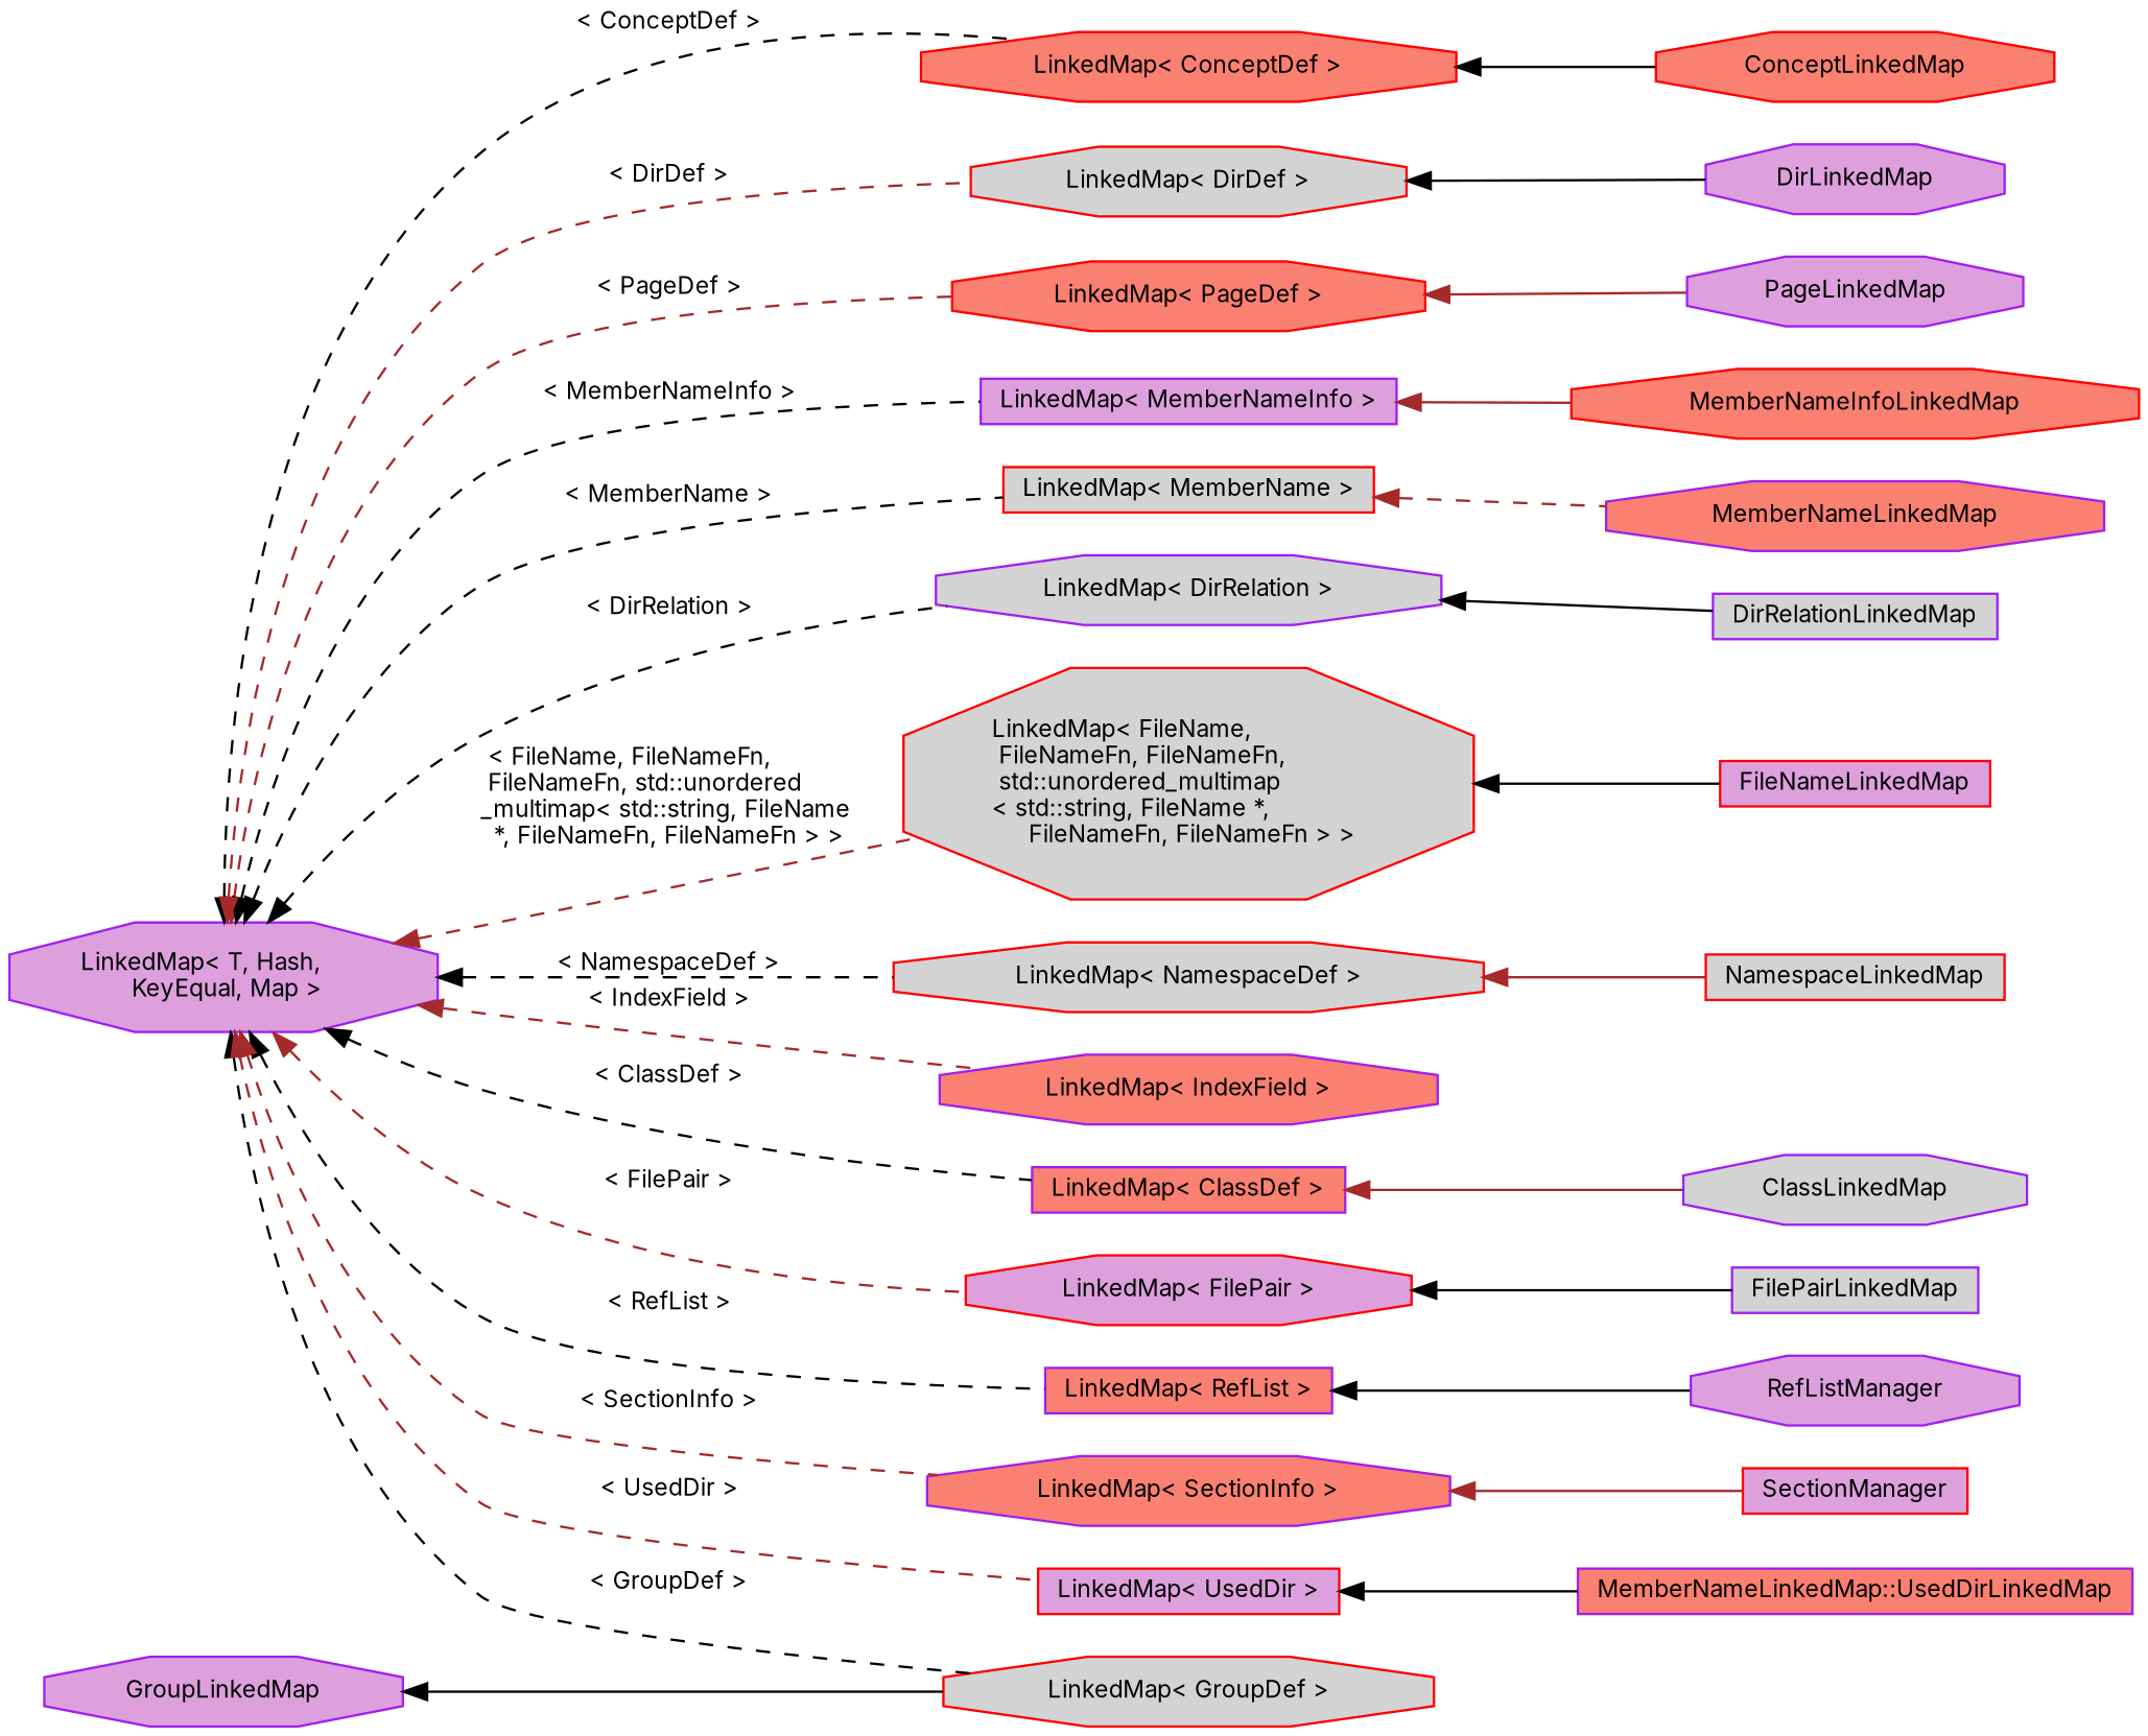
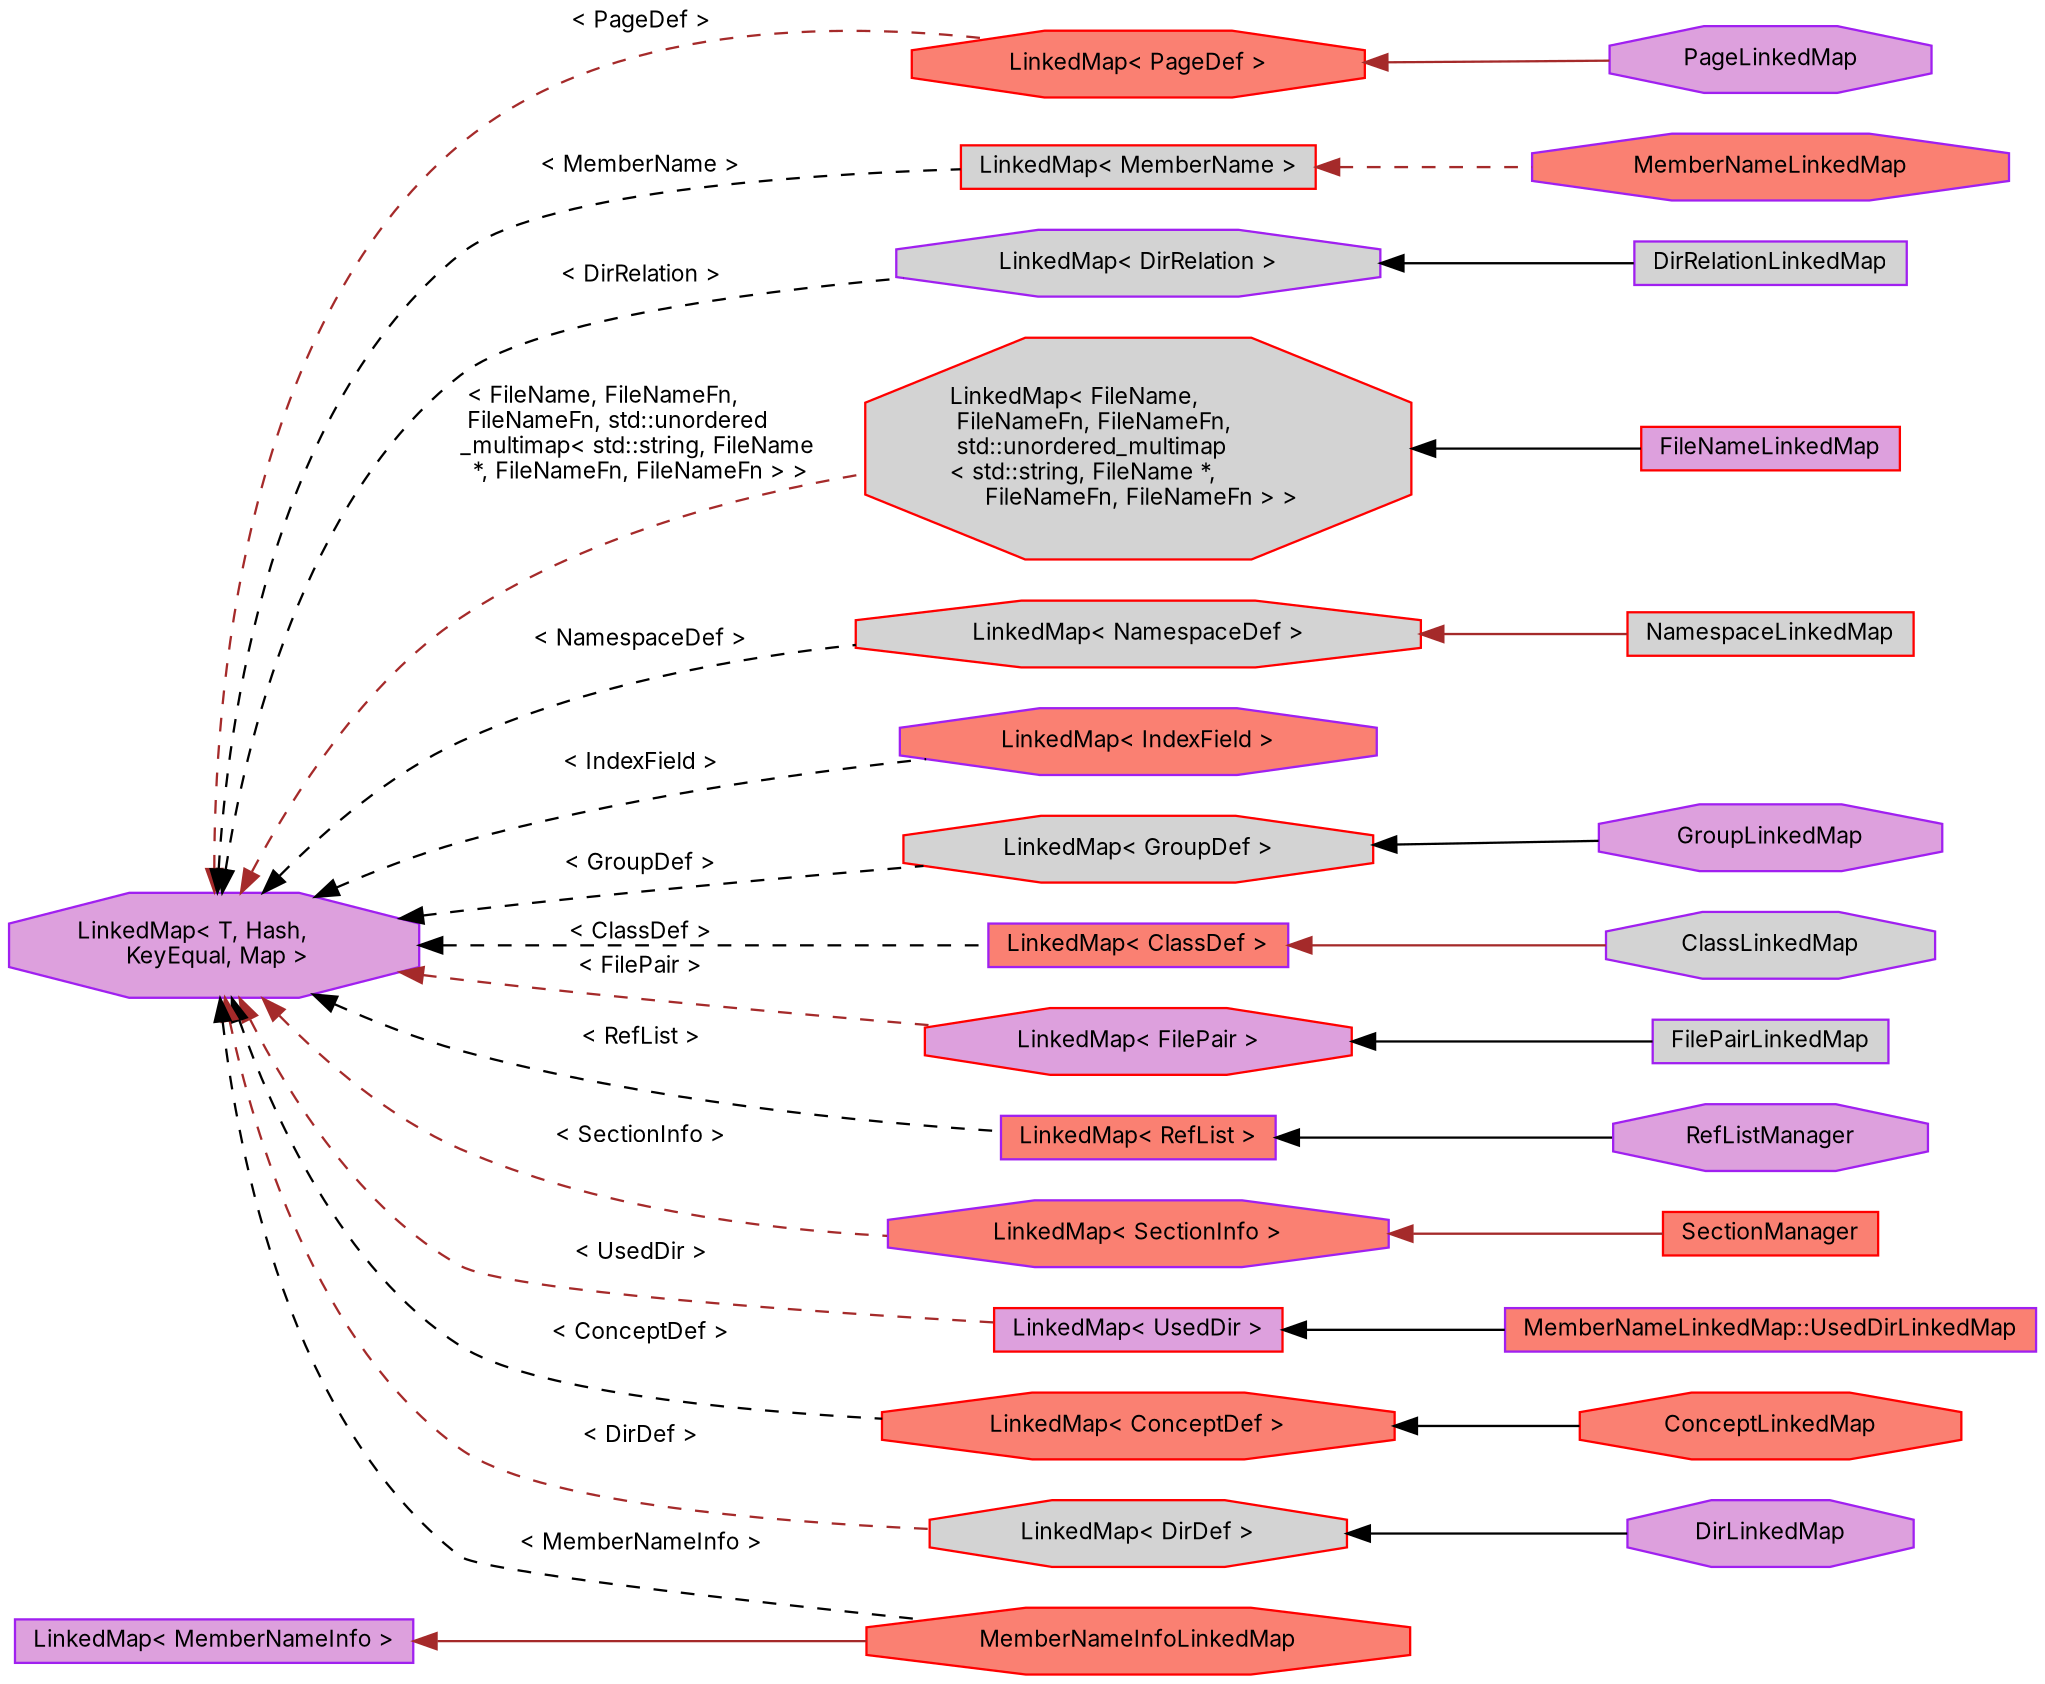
  digraph {
    fontname=Inter
    rankdir=LR
    node [color=purple fillcolor=plum fontname=Inter fontsize=10 shape=octagon style=filled]
    edge [color=black dir=back fontname=Inter fontsize=10 labelfontname=Helvetica labelfontsize=10 style=dashed]
    n1 [fontcolor=black height=0.2 label="LinkedMap\< T, Hash,\l KeyEqual, Map \>" width=0.4]
    n2 [color=red fillcolor=salmon height=0.2 label="LinkedMap\< PageDef \>" width=0.4]
    n3 [height=0.2 label="LinkedMap\< MemberNameInfo \>" shape=box width=0.4]
    n4 [color=red fillcolor=lightgrey height=0.2 label="LinkedMap\< MemberName \>" shape=box width=0.4]
    n5 [fillcolor=lightgrey height=0.2 label="LinkedMap\< DirRelation \>" width=0.4]
    n6 [color=red fillcolor=lightgrey height=0.2 label="LinkedMap\< FileName,\l FileNameFn, FileNameFn,\l std::unordered_multimap\l\< std::string, FileName *,\l FileNameFn, FileNameFn \> \>" width=0.4]
    n7 [color=red fillcolor=lightgrey height=0.2 label="LinkedMap\< NamespaceDef \>" width=0.4]
    n8 [fillcolor=salmon height=0.2 label="LinkedMap\< IndexField \>" width=0.4]
    n9 [color=red fillcolor=lightgrey height=0.2 label="LinkedMap\< GroupDef \>" width=0.4]
    n10 [fillcolor=salmon height=0.2 label="LinkedMap\< ClassDef \>" shape=box width=0.4]
    n11 [color=red height=0.2 label="LinkedMap\< FilePair \>" width=0.4]
    n12 [fillcolor=salmon height=0.2 label="LinkedMap\< RefList \>" shape=box width=0.4]
    n13 [fillcolor=salmon height=0.2 label="LinkedMap\< SectionInfo \>" width=0.4]
    n14 [color=red height=0.2 label="LinkedMap\< UsedDir \>" shape=box width=0.4]
    n15 [color=red fillcolor=salmon height=0.2 label="LinkedMap\< ConceptDef \>" width=0.4]
    n16 [color=red fillcolor=lightgrey height=0.2 label="LinkedMap\< DirDef \>" width=0.4]
    n17 [height=0.2 label=PageLinkedMap width=0.4]
    n18 [color=red fillcolor=salmon height=0.2 label=MemberNameInfoLinkedMap width=0.4]
    n19 [fillcolor=salmon height=0.2 label=MemberNameLinkedMap width=0.4]
    n20 [fillcolor=lightgrey height=0.2 label=DirRelationLinkedMap shape=box width=0.4]
    n21 [color=red height=0.2 label=FileNameLinkedMap shape=box width=0.4]
    n22 [color=red fillcolor=lightgrey height=0.2 label=NamespaceLinkedMap shape=box width=0.4]
    n23 [height=0.2 label=GroupLinkedMap width=0.4]
    n24 [fillcolor=lightgrey height=0.2 label=ClassLinkedMap width=0.4]
    n25 [fillcolor=lightgrey height=0.2 label=FilePairLinkedMap shape=box width=0.4]
    n26 [height=0.2 label=RefListManager width=0.4]
-   n27 [color=red height=0.2 label=SectionManager shape=box width=0.4]
+   n27 [color=red fillcolor=salmon height=0.2 label=SectionManager shape=box width=0.4]
    n28 [fillcolor=salmon height=0.2 label="MemberNameLinkedMap::UsedDirLinkedMap" shape=box width=0.4]
    n29 [color=red fillcolor=salmon height=0.2 label=ConceptLinkedMap width=0.4]
    n30 [height=0.2 label=DirLinkedMap width=0.4]
    n1 -> n2 [color=brown label=" \< PageDef \>"]
-   n1 -> n3 [label=" \< MemberNameInfo \>"]
+   n1 -> n18 [label=" \< MemberNameInfo \>"]
    n1 -> n4 [label=" \< MemberName \>"]
    n1 -> n5 [label=" \< DirRelation \>"]
    n1 -> n6 [color=brown label=" \< FileName, FileNameFn,\l FileNameFn, std::unordered\l_multimap\< std::string, FileName\l *, FileNameFn, FileNameFn \> \>"]
    n1 -> n7 [label=" \< NamespaceDef \>"]
-   n1 -> n8 [color=brown label=" \< IndexField \>"]
+   n1 -> n8 [label=" \< IndexField \>"]
    n1 -> n9 [label=" \< GroupDef \>"]
    n1 -> n10 [label=" \< ClassDef \>"]
    n1 -> n11 [color=brown label=" \< FilePair \>"]
    n1 -> n12 [label=" \< RefList \>"]
    n1 -> n13 [color=brown label=" \< SectionInfo \>"]
    n1 -> n14 [color=brown label=" \< UsedDir \>"]
    n1 -> n15 [label=" \< ConceptDef \>"]
    n1 -> n16 [color=brown label=" \< DirDef \>"]
    n2 -> n17 [color=brown style=solid]
    n3 -> n18 [color=brown style=solid]
    n4 -> n19 [color=brown]
    n5 -> n20 [style=solid]
    n6 -> n21 [style=solid]
    n7 -> n22 [color=brown style=solid]
-   n23 -> n9 [style=solid]
+   n9 -> n23 [style=solid]
    n10 -> n24 [color=brown style=solid]
    n11 -> n25 [style=solid]
    n12 -> n26 [style=solid]
    n13 -> n27 [color=brown style=solid]
    n14 -> n28 [style=solid]
    n15 -> n29 [style=solid]
    n16 -> n30 [style=solid]
  }
